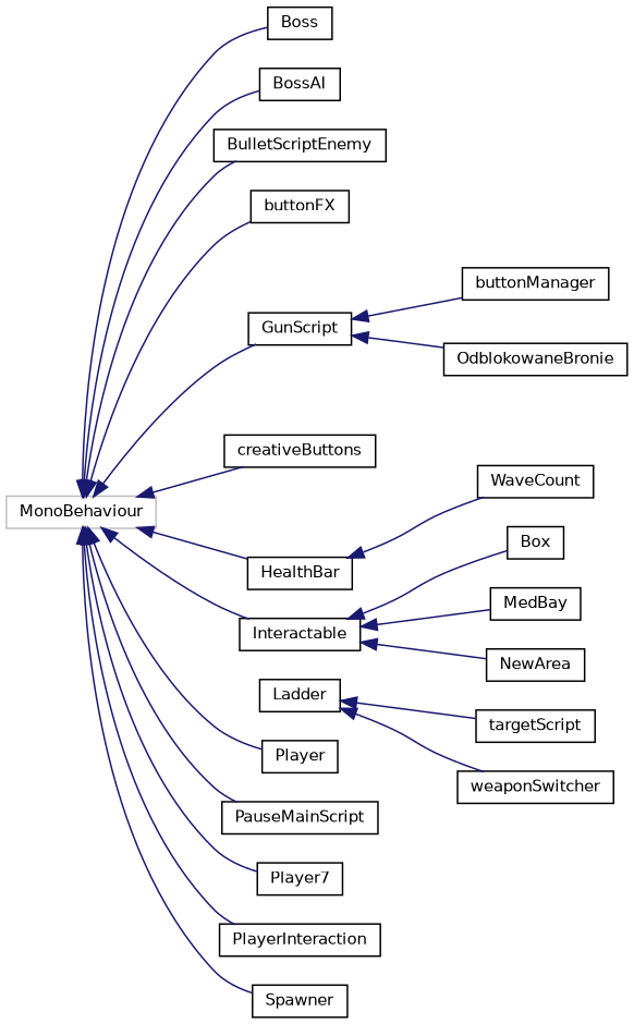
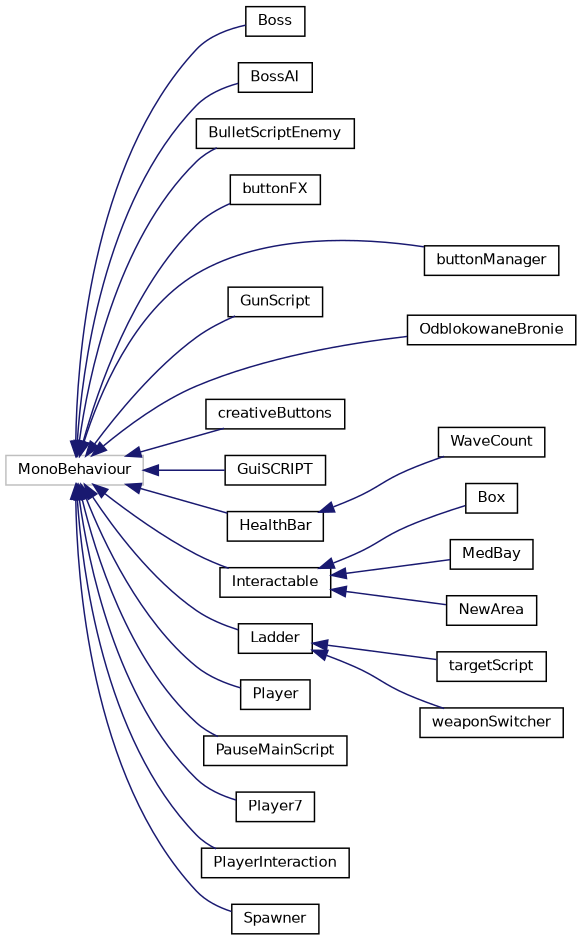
  digraph {
    rankdir=LR
    node [color=black fillcolor=white fontname=Helvetica fontsize=10 shape=record style=filled]
    edge [color=midnightblue dir=back fontname=Helvetica fontsize=10 labelfontname=Helvetica labelfontsize=10 style=solid]
    n1 [color=grey75 height=0.2 label=MonoBehaviour width=0.4]
    n2 [height=0.2 label=Boss width=0.4]
    n3 [height=0.2 label=BossAI width=0.4]
    n4 [height=0.2 label=BulletScriptEnemy width=0.4]
    n5 [height=0.2 label=buttonFX width=0.4]
    n6 [height=0.2 label=buttonManager width=0.4]
    n7 [height=0.2 label=creativeButtons width=0.4]
+   n8 [height=0.2 label=GuiSCRIPT width=0.4]
    n9 [height=0.2 label=GunScript width=0.4]
    n10 [height=0.2 label=HealthBar width=0.4]
    n11 [height=0.2 label=Interactable width=0.4]
    n12 [height=0.2 label=Ladder width=0.4]
    n13 [height=0.2 label=Player width=0.4]
    n14 [height=0.2 label=OdblokowaneBronie width=0.4]
    n15 [height=0.2 label=PauseMainScript width=0.4]
    n16 [height=0.2 label=Player7 width=0.4]
    n17 [height=0.2 label=PlayerInteraction width=0.4]
    n18 [height=0.2 label=Spawner width=0.4]
    n19 [height=0.2 label=WaveCount width=0.4]
    n20 [height=0.2 label=Box width=0.4]
    n21 [height=0.2 label=MedBay width=0.4]
    n22 [height=0.2 label=NewArea width=0.4]
    n23 [height=0.2 label=targetScript width=0.4]
    n24 [height=0.2 label=weaponSwitcher width=0.4]
    n1 -> n2
    n1 -> n3
    n1 -> n4
    n1 -> n5
-   n9 -> n6
+   n1 -> n6
    n1 -> n7
+   n1 -> n8
    n1 -> n9
    n1 -> n10
    n1 -> n11
+   n1 -> n12
    n1 -> n13
-   n9 -> n14
+   n1 -> n14
    n1 -> n15
    n1 -> n16
    n1 -> n17
    n1 -> n18
    n10 -> n19
    n11 -> n20
    n11 -> n21
    n11 -> n22
    n12 -> n23
    n12 -> n24
  }
